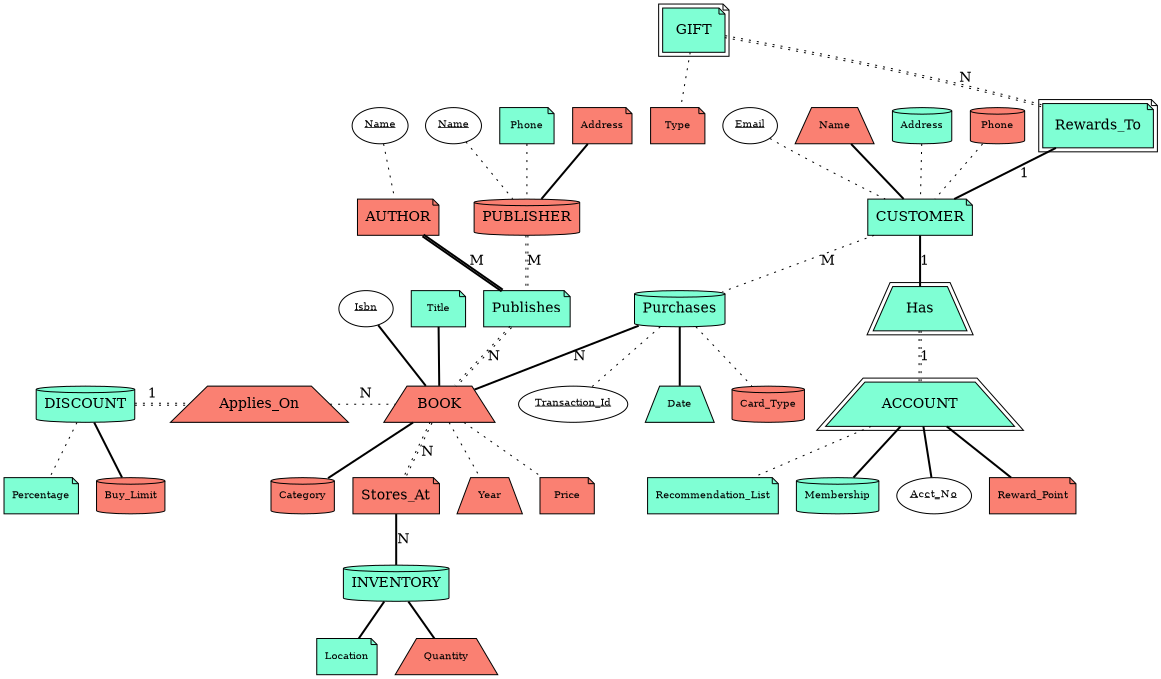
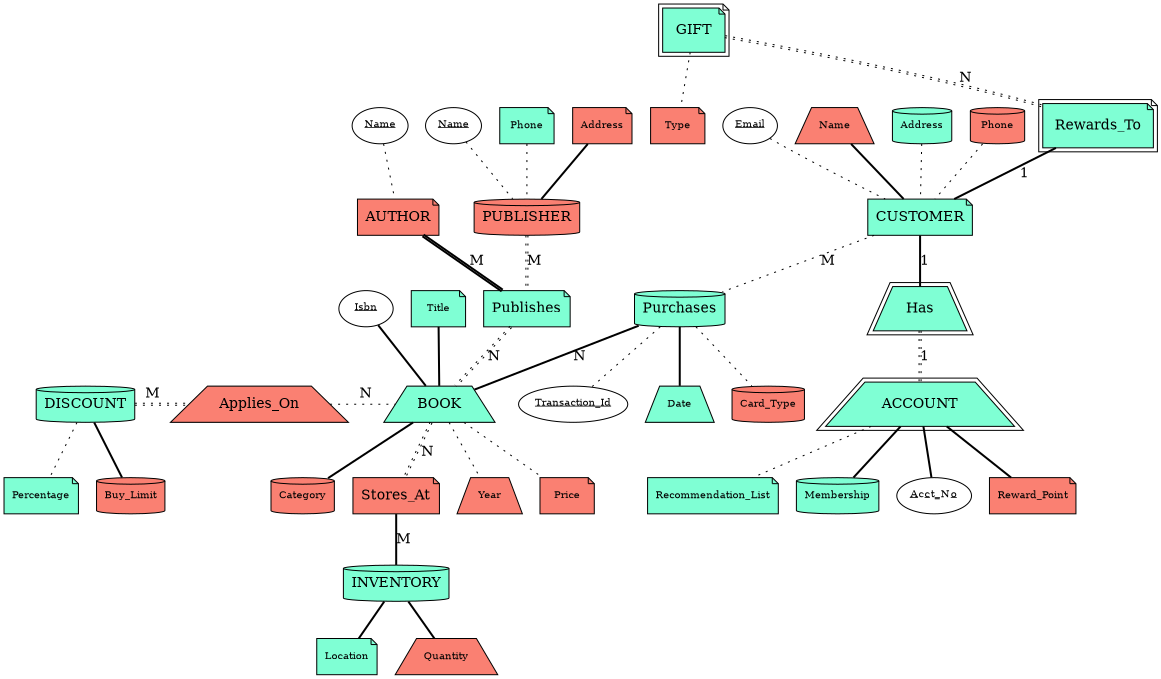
  graph {
    node [fillcolor=aquamarine shape=note style=filled fontsize=10]
    edge [style=dotted]
    n1 [label=DISCOUNT shape=cylinder fontsize=""]
    n2 [fillcolor=salmon label=Applies_On shape=trapezium fontsize=""]
-   n3 [fillcolor=salmon label=BOOK shape=trapezium fontsize=""]
+   n3 [label=BOOK shape=trapezium fontsize=""]
    n4 [label=Percentage]
    n5 [fillcolor=salmon label=Buy_Limit shape=cylinder]
    n6 [fillcolor=salmon label=Year shape=trapezium]
    n7 [fillcolor=salmon label=Price]
    n8 [fillcolor=salmon label=Category shape=cylinder]
    n9 [fillcolor=salmon label=Stores_At fontsize=""]
    n10 [label=INVENTORY shape=cylinder fontsize=""]
    n11 [fillcolor=salmon label=AUTHOR fontsize=""]
    n12 [label=Publishes fontsize=""]
    n13 [fillcolor=salmon label=PUBLISHER shape=cylinder fontsize=""]
    n14 [label=CUSTOMER fontsize=""]
    n15 [label=Purchases shape=cylinder fontsize=""]
    n16 [label=Has peripheries=2 shape=trapezium fontsize=""]
    n17 [label=<<u>Transaction_Id</u>> shape=ellipse fillcolor="" style=""]
    n18 [label=Date shape=trapezium]
    n19 [fillcolor=salmon label=Card_Type shape=cylinder]
    n20 [label=ACCOUNT peripheries=2 shape=trapezium fontsize=""]
    n21 [label=Location]
    n22 [fillcolor=salmon label=Quantity shape=trapezium]
    n23 [label=<<u>A</u>c<u>c</u>t<u>_</u>N<u>o</u>> shape=ellipse fillcolor="" style=""]
    n24 [fillcolor=salmon label=Reward_Point]
    n25 [label=Recommendation_List]
    n26 [label=Membership shape=cylinder]
    n27 [label=GIFT peripheries=2 fontsize=""]
    n28 [fillcolor=salmon label=Type]
    n29 [label=Rewards_To peripheries=2 fontsize=""]
    n30 [label=<<u>Isbn</u>> shape=ellipse fillcolor="" style=""]
    n31 [label=Title]
    n32 [label=<<u>Name</u>> shape=ellipse fillcolor="" style=""]
    n33 [label=<<u>Name</u>> shape=ellipse fillcolor="" style=""]
    n34 [label=Phone]
    n35 [fillcolor=salmon label=Address]
    n36 [label=<<u>Email</u>> shape=ellipse fillcolor="" style=""]
    n37 [fillcolor=salmon label=Name shape=trapezium]
    n38 [label=Address shape=cylinder]
    n39 [fillcolor=salmon label=Phone shape=cylinder]
    subgraph sub_1 {
      rank=same
      n1
      n2
      n3
    }
-   n1 -- n2 [color="black:black" label=1]
+   n1 -- n2 [color="black:black" label=M]
    n1 -- n4
    n1 -- n5 [style=bold]
    n2 -- n3 [label=N]
    n3 -- n6
    n3 -- n7
    n3 -- n8 [style=bold]
    n3 -- n9 [color="black:black" label=N]
-   n9 -- n10 [label=N style=bold]
+   n9 -- n10 [label=M style=bold]
    n10 -- n21 [style=bold]
    n10 -- n22 [style=bold]
    n11 -- n12 [color="black:black" label=M style=bold]
    n12 -- n3 [color="black:black" label=N]
    n13 -- n12 [color="black:black" label=M]
    n14 -- n15 [label=M]
    n14 -- n16 [label=1 style=bold]
    n15 -- n3 [label=N style=bold]
    n15 -- n17
    n15 -- n18 [style=bold]
    n15 -- n19
    n16 -- n20 [color="black:black" label=1]
    n20 -- n23 [style=bold]
    n20 -- n24 [style=bold]
    n20 -- n25
    n20 -- n26 [style=bold]
    n27 -- n28
    n27 -- n29 [color="black:black" label=N]
    n29 -- n14 [label=1 style=bold]
    n30 -- n3 [minlen=1 style=bold]
    n31 -- n3 [minlen=1 style=bold]
    n32 -- n11
    n33 -- n13
    n34 -- n13
    n35 -- n13 [style=bold]
    n36 -- n14
    n37 -- n14 [style=bold]
    n38 -- n14
    n39 -- n14
  }
